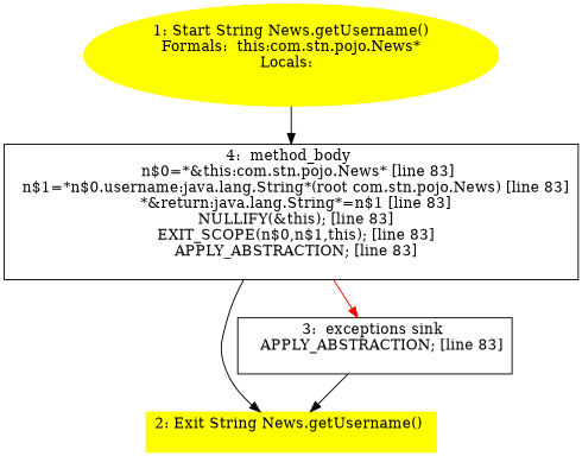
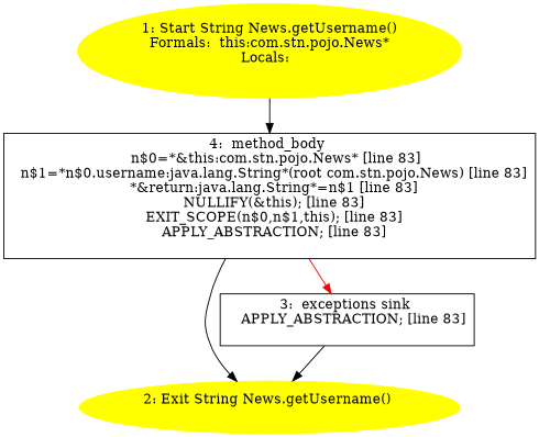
  digraph {
    n1 [color=yellow label="1: Start String News.getUsername()\nFormals:  this:com.stn.pojo.News*\nLocals:  \n  " style=filled]
    n2 [label="4:  method_body \n   n$0=*&this:com.stn.pojo.News* [line 83]\n  n$1=*n$0.username:java.lang.String*(root com.stn.pojo.News) [line 83]\n  *&return:java.lang.String*=n$1 [line 83]\n  NULLIFY(&this); [line 83]\n  EXIT_SCOPE(n$0,n$1,this); [line 83]\n  APPLY_ABSTRACTION; [line 83]\n " shape=box]
-   n3 [color=yellow label="2: Exit String News.getUsername() \n  " style=filled shape=box]
+   n3 [color=yellow label="2: Exit String News.getUsername() \n  " style=filled]
    n4 [label="3:  exceptions sink \n   APPLY_ABSTRACTION; [line 83]\n " shape=box]
    n1 -> n2
    n2 -> n3
    n2 -> n4 [color=red]
    n4 -> n3
  }
